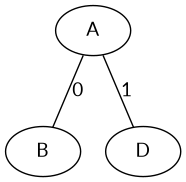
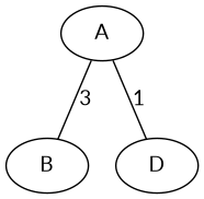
  graph {
    fontname=Lato
    node [fontname=Lato]
    edge [fontname=Lato]
    A
    B
    D
-   A -- B [label=0]
+   A -- B [label=3]
    A -- D [label=1]
  }
